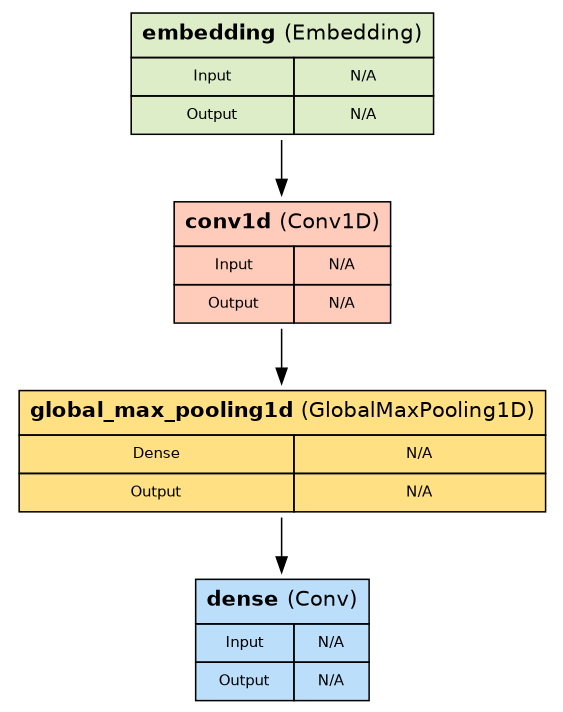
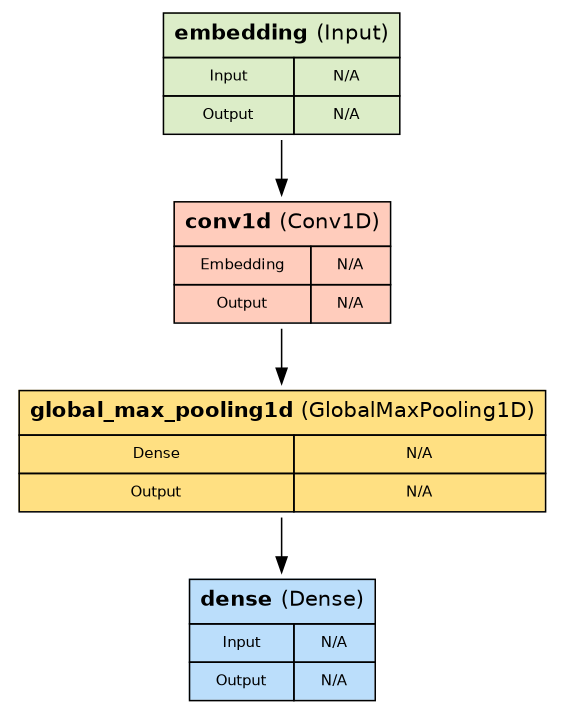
  digraph {
    concentrate=true
    rankdir=TB
    splines=ortho
    node [fontname=Helvetica shape=plaintext]
-   n1 [label=<<TABLE BORDER="0" CELLBORDER="1" CELLSPACING="0" CELLPADDING="6" BGCOLOR="#dcedc8">   <TR><TD COLSPAN="2"><B>embedding</B> (Embedding)</TD></TR>   <TR><TD><FONT POINT-SIZE="10">Input</FONT></TD><TD><FONT POINT-SIZE="10">N/A</FONT></TD></TR>   <TR><TD><FONT POINT-SIZE="10">Output</FONT></TD><TD><FONT POINT-SIZE="10">N/A</FONT></TD></TR> </TABLE>>]
-   n2 [label=<<TABLE BORDER="0" CELLBORDER="1" CELLSPACING="0" CELLPADDING="6" BGCOLOR="#ffccbc">   <TR><TD COLSPAN="2"><B>conv1d</B> (Conv1D)</TD></TR>   <TR><TD><FONT POINT-SIZE="10">Input</FONT></TD><TD><FONT POINT-SIZE="10">N/A</FONT></TD></TR>   <TR><TD><FONT POINT-SIZE="10">Output</FONT></TD><TD><FONT POINT-SIZE="10">N/A</FONT></TD></TR> </TABLE>>]
+   n1 [label=<<TABLE BORDER="0" CELLBORDER="1" CELLSPACING="0" CELLPADDING="6" BGCOLOR="#dcedc8">   <TR><TD COLSPAN="2"><B>embedding</B> (Input)</TD></TR>   <TR><TD><FONT POINT-SIZE="10">Input</FONT></TD><TD><FONT POINT-SIZE="10">N/A</FONT></TD></TR>   <TR><TD><FONT POINT-SIZE="10">Output</FONT></TD><TD><FONT POINT-SIZE="10">N/A</FONT></TD></TR> </TABLE>>]
+   n2 [label=<<TABLE BORDER="0" CELLBORDER="1" CELLSPACING="0" CELLPADDING="6" BGCOLOR="#ffccbc">   <TR><TD COLSPAN="2"><B>conv1d</B> (Conv1D)</TD></TR>   <TR><TD><FONT POINT-SIZE="10">Embedding</FONT></TD><TD><FONT POINT-SIZE="10">N/A</FONT></TD></TR>   <TR><TD><FONT POINT-SIZE="10">Output</FONT></TD><TD><FONT POINT-SIZE="10">N/A</FONT></TD></TR> </TABLE>>]
    n3 [label=<<TABLE BORDER="0" CELLBORDER="1" CELLSPACING="0" CELLPADDING="6" BGCOLOR="#ffe082">   <TR><TD COLSPAN="2"><B>global_max_pooling1d</B> (GlobalMaxPooling1D)</TD></TR>   <TR><TD><FONT POINT-SIZE="10">Dense</FONT></TD><TD><FONT POINT-SIZE="10">N/A</FONT></TD></TR>   <TR><TD><FONT POINT-SIZE="10">Output</FONT></TD><TD><FONT POINT-SIZE="10">N/A</FONT></TD></TR> </TABLE>>]
-   n4 [label=<<TABLE BORDER="0" CELLBORDER="1" CELLSPACING="0" CELLPADDING="6" BGCOLOR="#bbdefb">   <TR><TD COLSPAN="2"><B>dense</B> (Conv)</TD></TR>   <TR><TD><FONT POINT-SIZE="10">Input</FONT></TD><TD><FONT POINT-SIZE="10">N/A</FONT></TD></TR>   <TR><TD><FONT POINT-SIZE="10">Output</FONT></TD><TD><FONT POINT-SIZE="10">N/A</FONT></TD></TR> </TABLE>>]
+   n4 [label=<<TABLE BORDER="0" CELLBORDER="1" CELLSPACING="0" CELLPADDING="6" BGCOLOR="#bbdefb">   <TR><TD COLSPAN="2"><B>dense</B> (Dense)</TD></TR>   <TR><TD><FONT POINT-SIZE="10">Input</FONT></TD><TD><FONT POINT-SIZE="10">N/A</FONT></TD></TR>   <TR><TD><FONT POINT-SIZE="10">Output</FONT></TD><TD><FONT POINT-SIZE="10">N/A</FONT></TD></TR> </TABLE>>]
    n1 -> n2
    n2 -> n3
    n3 -> n4
  }
